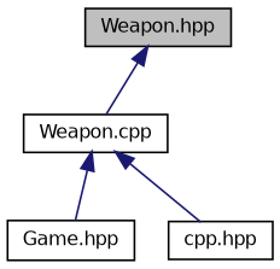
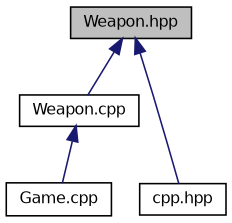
  digraph {
    node [color=black fillcolor=white fontname=Helvetica fontsize=10 shape=record style=filled]
    edge [color=midnightblue dir=back fontname=Helvetica fontsize=10 labelfontname=Helvetica labelfontsize=10 style=solid]
    n1 [fillcolor=grey75 fontcolor=black height=0.2 label="Weapon.hpp" width=0.4]
    n2 [height=0.2 label="Weapon.cpp" width=0.4]
-   n3 [height=0.2 label="Game.hpp" width=0.4]
+   n3 [height=0.2 label="Game.cpp" width=0.4]
    n4 [height=0.2 label="cpp.hpp" width=0.4]
    n1 -> n2
    n2 -> n3
-   n2 -> n4
+   n1 -> n4
  }
